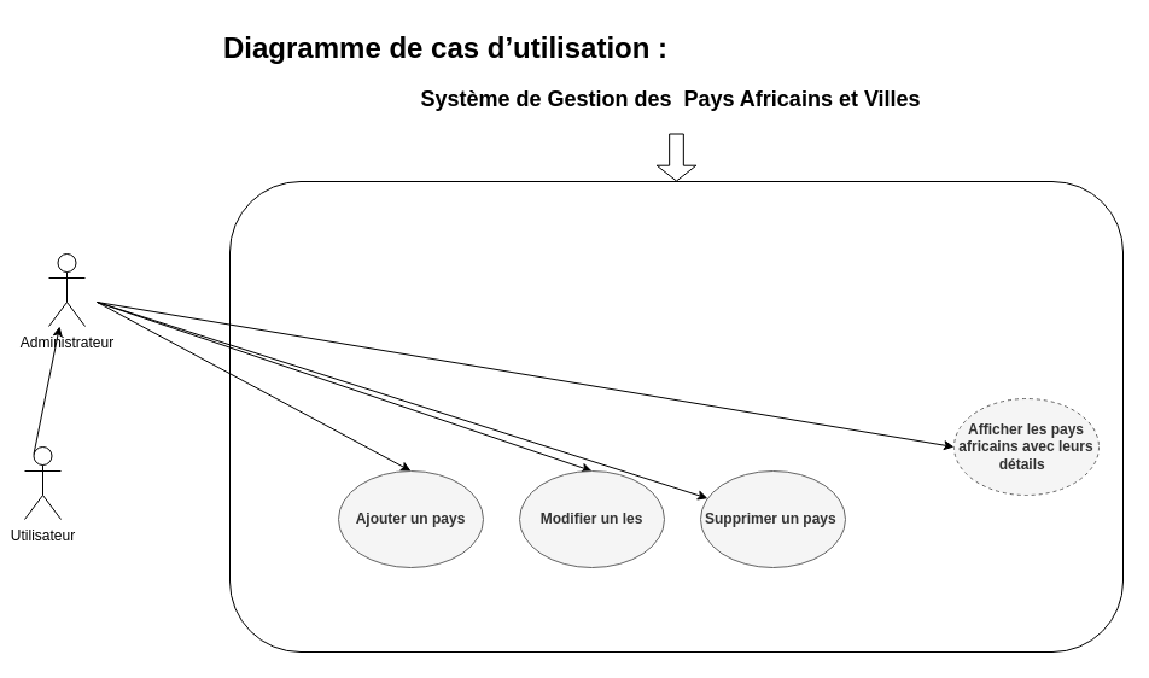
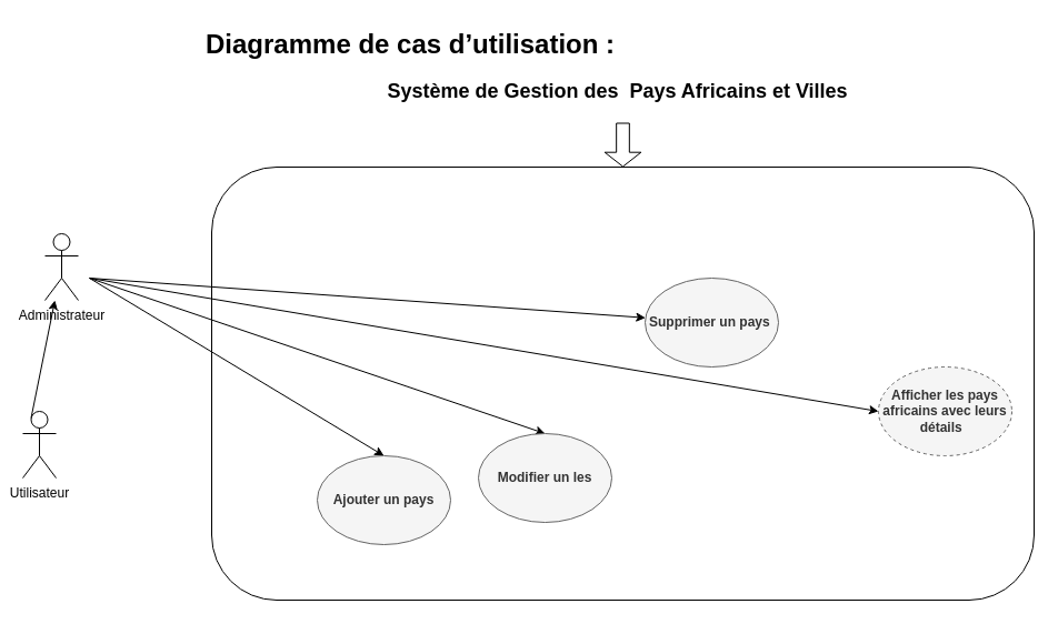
  <mxCell id="0" />
  <mxCell id="1" parent="0" />
  <mxCell id="2" style="edgeStyle=none;html=1;rounded=1;" parent="1" edge="1"><mxGeometry relative="1" as="geometry"><mxPoint x="750" y="160" as="sourcePoint" /><mxPoint x="650" y="210" as="targetPoint" /><Array as="points"><mxPoint x="650" y="210" /></Array></mxGeometry></mxCell>
  <mxCell id="3" value="" style="rounded=1;whiteSpace=wrap;html=1;" parent="1" vertex="1"><mxGeometry x="190" y="150" width="740" height="390" as="geometry" /></mxCell>
  <mxCell id="4" style="edgeStyle=none;html=1;entryX=0.5;entryY=0;entryDx=0;entryDy=0;rounded=1;" parent="1" target="11" edge="1"><mxGeometry relative="1" as="geometry"><mxPoint x="80" y="250" as="sourcePoint" /><mxPoint x="620" y="330" as="targetPoint" /></mxGeometry></mxCell>
  <mxCell id="5" style="edgeStyle=none;html=1;entryX=0;entryY=0.5;entryDx=0;entryDy=0;rounded=1;" parent="1" target="14" edge="1"><mxGeometry relative="1" as="geometry"><mxPoint x="80" y="250" as="sourcePoint" /><mxPoint x="750" y="360" as="targetPoint" /></mxGeometry></mxCell>
  <mxCell id="6" style="edgeStyle=none;html=1;rounded=1;" parent="1" target="13" edge="1"><mxGeometry relative="1" as="geometry"><mxPoint x="80" y="250" as="sourcePoint" /></mxGeometry></mxCell>
  <mxCell id="7" style="edgeStyle=none;html=1;entryX=0.5;entryY=0;entryDx=0;entryDy=0;rounded=1;" parent="1" target="12" edge="1"><mxGeometry relative="1" as="geometry"><mxPoint x="80" y="250" as="sourcePoint" /></mxGeometry></mxCell>
  <mxCell id="8" value="Administrateur&lt;br&gt;" style="shape=umlActor;verticalLabelPosition=bottom;verticalAlign=top;html=1;outlineConnect=0;rounded=1;" parent="1" vertex="1"><mxGeometry x="40" y="210" width="30" height="60" as="geometry" /></mxCell>
  <mxCell id="9" style="edgeStyle=none;html=1;exitX=0.25;exitY=0.1;exitDx=0;exitDy=0;exitPerimeter=0;fontSize=18;" parent="1" source="10" target="8" edge="1"><mxGeometry relative="1" as="geometry"><mxPoint x="830" y="290" as="targetPoint" /></mxGeometry></mxCell>
  <mxCell id="10" value="Utilisateur" style="shape=umlActor;verticalLabelPosition=bottom;verticalAlign=top;html=1;outlineConnect=0;rounded=1;" parent="1" vertex="1"><mxGeometry x="20" y="370" width="30" height="60" as="geometry" /></mxCell>
  <mxCell id="11" value="&lt;span style=&quot;color: rgb(51, 51, 51);&quot;&gt;&lt;b&gt;Modifier un les&lt;/b&gt;&lt;/span&gt;" style="ellipse;whiteSpace=wrap;html=1;fillColor=#f5f5f5;fontColor=#333333;strokeColor=#666666;rounded=1;" parent="1" vertex="1"><mxGeometry x="430" y="390" width="120" height="80" as="geometry" /></mxCell>
- <mxCell id="12" value="&lt;span style=&quot;color: rgb(51, 51, 51);&quot;&gt;&lt;b&gt;Ajouter un pays&lt;/b&gt;&lt;/span&gt;" style="ellipse;whiteSpace=wrap;html=1;fillColor=#f5f5f5;fontColor=#333333;strokeColor=#666666;rounded=1;" parent="1" vertex="1"><mxGeometry x="280" y="390" width="120" height="80" as="geometry" /></mxCell>
- <mxCell id="13" value="&lt;span style=&quot;color: rgb(51, 51, 51);&quot;&gt;&lt;b&gt;Supprimer un pays&amp;nbsp;&lt;/b&gt;&lt;/span&gt;" style="ellipse;whiteSpace=wrap;html=1;fillColor=#f5f5f5;fontColor=#333333;strokeColor=#666666;rounded=1;" parent="1" vertex="1"><mxGeometry x="580" y="390" width="120" height="80" as="geometry" /></mxCell>
+ <mxCell id="12" value="&lt;span style=&quot;color: rgb(51, 51, 51);&quot;&gt;&lt;b&gt;Ajouter un pays&lt;/b&gt;&lt;/span&gt;" style="ellipse;whiteSpace=wrap;html=1;fillColor=#f5f5f5;fontColor=#333333;strokeColor=#666666;rounded=1;" parent="1" vertex="1"><mxGeometry x="285" y="410" width="120" height="80" as="geometry" /></mxCell>
+ <mxCell id="13" value="&lt;span style=&quot;color: rgb(51, 51, 51);&quot;&gt;&lt;b&gt;Supprimer un pays&amp;nbsp;&lt;/b&gt;&lt;/span&gt;" style="ellipse;whiteSpace=wrap;html=1;fillColor=#f5f5f5;fontColor=#333333;strokeColor=#666666;rounded=1;" parent="1" vertex="1"><mxGeometry x="580" y="250" width="120" height="80" as="geometry" /></mxCell>
  <mxCell id="14" value="&lt;span style=&quot;color: rgb(51, 51, 51);&quot;&gt;&lt;b&gt;Afficher les pays africains avec leurs détails&amp;nbsp;&amp;nbsp;&lt;/b&gt;&lt;/span&gt;" style="ellipse;whiteSpace=wrap;html=1;fillColor=#f5f5f5;fontColor=#333333;strokeColor=#666666;rounded=1;dashed=1;" parent="1" vertex="1"><mxGeometry x="790" y="330" width="120" height="80" as="geometry" /></mxCell>
  <mxCell id="15" value="&lt;h1&gt;Diagramme de cas d’utilisation :&lt;/h1&gt;" style="text;html=1;strokeColor=none;fillColor=none;spacing=5;spacingTop=-20;whiteSpace=wrap;overflow=hidden;rounded=1;" parent="1" vertex="1"><mxGeometry x="180" y="20" width="420" height="40" as="geometry" /></mxCell>
  <mxCell id="16" style="edgeStyle=none;shape=flexArrow;html=1;exitX=0.5;exitY=1;exitDx=0;exitDy=0;entryX=0.5;entryY=0;entryDx=0;entryDy=0;fontSize=18;width=11.667;endSize=3.933;" parent="1" source="17" target="3" edge="1"><mxGeometry relative="1" as="geometry" /></mxCell>
  <mxCell id="17" value="&lt;b style=&quot;&quot;&gt;&lt;font style=&quot;font-size: 18px;&quot;&gt;Système de Gestion des&amp;nbsp; Pays Africains et Villes&amp;nbsp;&amp;nbsp;&lt;/font&gt;&lt;/b&gt;" style="text;strokeColor=none;fillColor=none;html=1;fontSize=24;fontStyle=1;verticalAlign=middle;align=center;strokeWidth=8;" parent="1" vertex="1"><mxGeometry x="350" y="50" width="420" height="60" as="geometry" /></mxCell>
